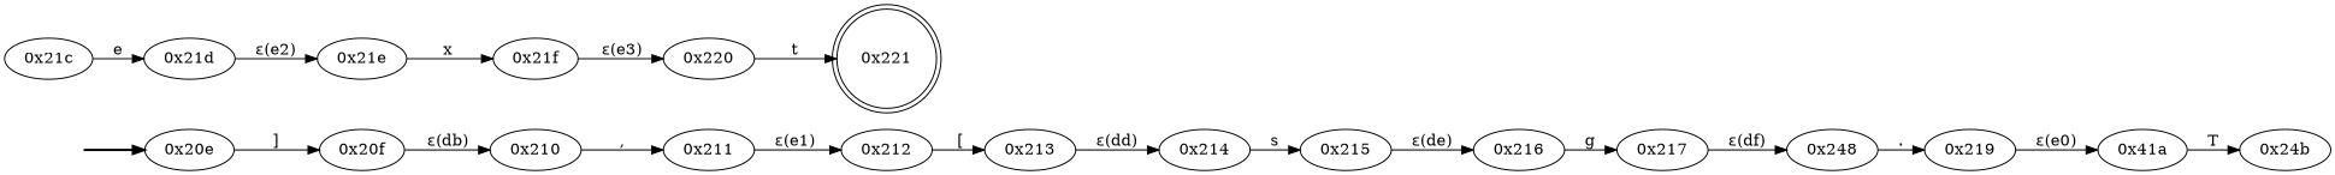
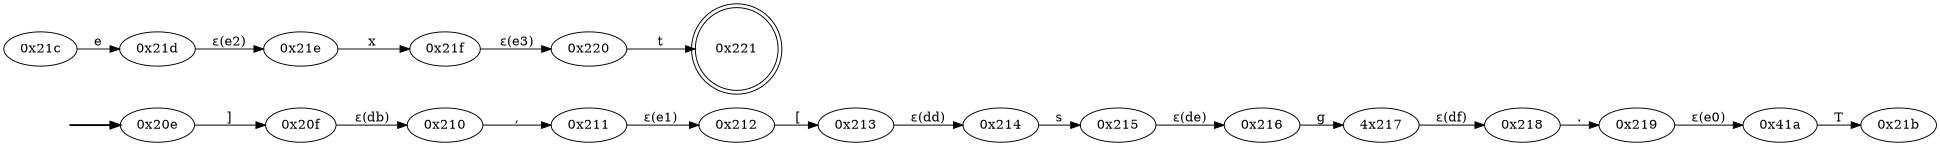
  digraph {
    rankdir=LR
    fake [style=invisible]
    "0x20e" [root=true]
    "0x20f"
    "0x210"
    "0x211"
    "0x212"
    "0x213"
    "0x214"
    "0x215"
    "0x216"
-   "0x217"
-   "0x218" [label="0x248"]
+   "0x217" [label="4x217"]
+   "0x218"
    "0x219"
    n14 [label="0x41a"]
-   "0x21b" [label="0x24b"]
+   "0x21b"
    "0x21c"
    "0x21d"
    "0x21e"
    "0x21f"
    "0x220"
    "0x221" [shape=doublecircle]
    fake -> "0x20e" [style=bold]
    "0x20e" -> "0x20f" [label="]"]
    "0x20f" -> "0x210" [label="ε(db)"]
    "0x210" -> "0x211" [label=","]
    "0x211" -> "0x212" [label="ε(e1)"]
    "0x212" -> "0x213" [label="["]
    "0x213" -> "0x214" [label="ε(dd)"]
    "0x214" -> "0x215" [label=s]
    "0x215" -> "0x216" [label="ε(de)"]
    "0x216" -> "0x217" [label=g]
    "0x217" -> "0x218" [label="ε(df)"]
    "0x218" -> "0x219" [label="."]
    "0x219" -> n14 [label="ε(e0)"]
    n14 -> "0x21b" [label=T]
    "0x21c" -> "0x21d" [label=e]
    "0x21d" -> "0x21e" [label="ε(e2)"]
    "0x21e" -> "0x21f" [label=x]
    "0x21f" -> "0x220" [label="ε(e3)"]
    "0x220" -> "0x221" [label=t]
  }
